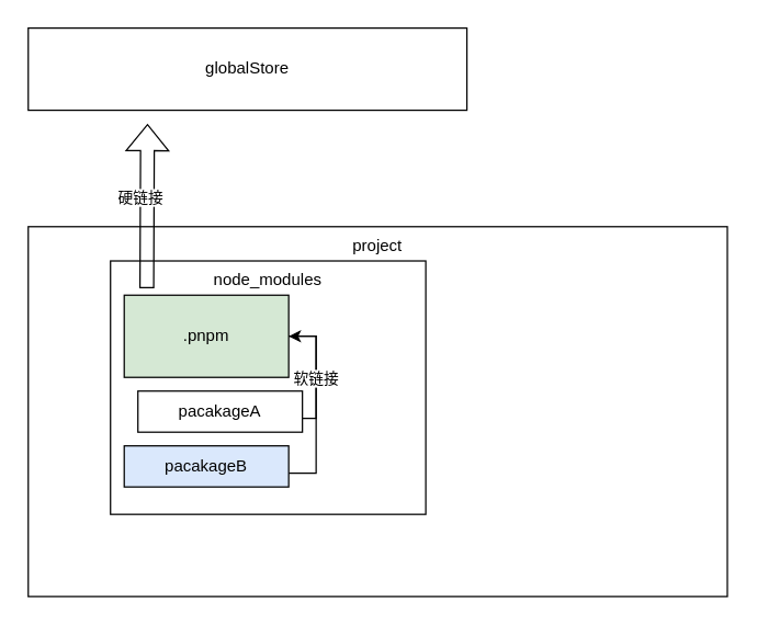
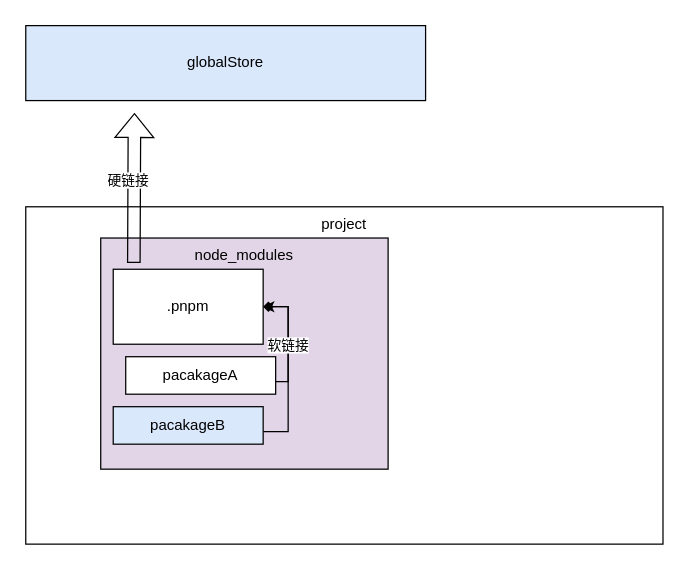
  <mxCell id="0" />
  <mxCell id="1" parent="0" />
  <mxCell id="2" value="" style="group" vertex="1" connectable="0" parent="1"><mxGeometry x="80" y="190" width="450" height="245" as="geometry" /></mxCell>
  <mxCell id="3" value="project" style="rounded=0;whiteSpace=wrap;html=1;verticalAlign=top;" vertex="1" parent="2"><mxGeometry x="-60" y="-25" width="510" height="270" as="geometry" /></mxCell>
- <mxCell id="4" value="node_modules" style="rounded=0;whiteSpace=wrap;html=1;verticalAlign=top;" vertex="1" parent="2"><mxGeometry width="230" height="185" as="geometry" /></mxCell>
- <mxCell id="5" value=".pnpm" style="rounded=0;whiteSpace=wrap;html=1;fillColor=#d5e8d4;" vertex="1" parent="2"><mxGeometry x="10" y="25" width="120" height="60" as="geometry" /></mxCell>
- <mxCell id="6" style="edgeStyle=orthogonalEdgeStyle;rounded=0;orthogonalLoop=1;jettySize=auto;html=1;entryX=1;entryY=0.5;entryDx=0;entryDy=0;" edge="1" parent="2" source="7" target="5"><mxGeometry relative="1" as="geometry"><Array as="points"><mxPoint x="150" y="115" /><mxPoint x="150" y="55" /></Array></mxGeometry></mxCell>
+ <mxCell id="4" value="node_modules" style="rounded=0;whiteSpace=wrap;html=1;verticalAlign=top;fillColor=#e1d5e7;" vertex="1" parent="2"><mxGeometry width="230" height="185" as="geometry" /></mxCell>
+ <mxCell id="5" value=".pnpm" style="rounded=0;whiteSpace=wrap;html=1;" vertex="1" parent="2"><mxGeometry x="10" y="25" width="120" height="60" as="geometry" /></mxCell>
+ <mxCell id="6" style="edgeStyle=orthogonalEdgeStyle;rounded=0;orthogonalLoop=1;jettySize=auto;html=1;entryX=1;entryY=0.5;entryDx=0;entryDy=0;endArrow=diamond;" edge="1" parent="2" source="7" target="5"><mxGeometry relative="1" as="geometry"><Array as="points"><mxPoint x="150" y="115" /><mxPoint x="150" y="55" /></Array></mxGeometry></mxCell>
  <mxCell id="7" value="pacakageA" style="rounded=0;whiteSpace=wrap;html=1;" vertex="1" parent="2"><mxGeometry x="20" y="95" width="120" height="30" as="geometry" /></mxCell>
- <mxCell id="8" style="edgeStyle=orthogonalEdgeStyle;rounded=0;orthogonalLoop=1;jettySize=auto;html=1;entryX=1;entryY=0.5;entryDx=0;entryDy=0;endArrow=none;" edge="1" parent="2" source="10" target="5"><mxGeometry relative="1" as="geometry"><Array as="points"><mxPoint x="150" y="155" /><mxPoint x="150" y="55" /></Array></mxGeometry></mxCell>
+ <mxCell id="8" style="edgeStyle=orthogonalEdgeStyle;rounded=0;orthogonalLoop=1;jettySize=auto;html=1;entryX=1;entryY=0.5;entryDx=0;entryDy=0;" edge="1" parent="2" source="10" target="5"><mxGeometry relative="1" as="geometry"><Array as="points"><mxPoint x="150" y="155" /><mxPoint x="150" y="55" /></Array></mxGeometry></mxCell>
  <mxCell id="9" value="软链接" style="edgeLabel;html=1;align=center;verticalAlign=middle;resizable=0;points=[];" vertex="1" connectable="0" parent="8"><mxGeometry x="0.286" y="1" relative="1" as="geometry"><mxPoint as="offset" /></mxGeometry></mxCell>
  <mxCell id="10" value="pacakageB" style="rounded=0;whiteSpace=wrap;html=1;fillColor=#dae8fc;" vertex="1" parent="2"><mxGeometry x="10" y="135" width="120" height="30" as="geometry" /></mxCell>
- <mxCell id="11" value="globalStore" style="rounded=0;whiteSpace=wrap;html=1;" vertex="1" parent="1"><mxGeometry x="20" y="20" width="320" height="60" as="geometry" /></mxCell>
+ <mxCell id="11" value="globalStore" style="rounded=0;whiteSpace=wrap;html=1;fillColor=#dae8fc;" vertex="1" parent="1"><mxGeometry x="20" y="20" width="320" height="60" as="geometry" /></mxCell>
  <mxCell id="12" value="" style="shape=flexArrow;endArrow=classic;html=1;rounded=0;" edge="1" parent="1"><mxGeometry width="50" height="50" relative="1" as="geometry"><mxPoint x="106.5" y="210" as="sourcePoint" /><mxPoint x="107" y="90" as="targetPoint" /></mxGeometry></mxCell>
  <mxCell id="13" value="硬链接" style="edgeLabel;html=1;align=center;verticalAlign=middle;resizable=0;points=[];" vertex="1" connectable="0" parent="12"><mxGeometry x="0.1" y="6" relative="1" as="geometry"><mxPoint x="1" as="offset" /></mxGeometry></mxCell>
